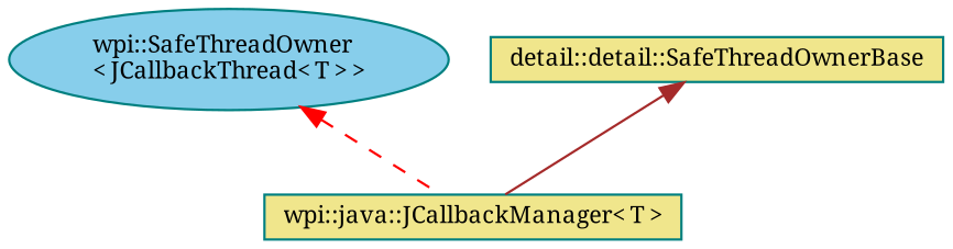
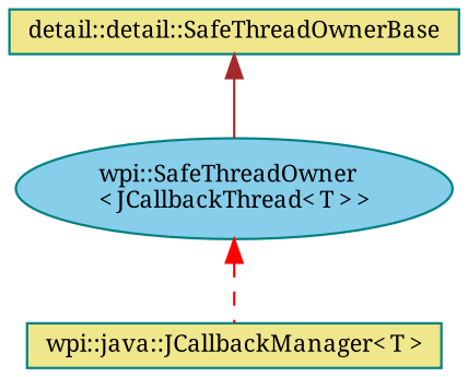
  digraph {
    fontname="Noto Serif"
    node [color=teal fillcolor=khaki fontname="Noto Serif" fontsize=10 shape=box style=filled]
    edge [dir=back fontname="Noto Serif" fontsize=10 labelfontname=Helvetica labelfontsize=10]
    n1 [fontcolor=black height=0.2 label="wpi::java::JCallbackManager\< T \>" width=0.4]
    n2 [fillcolor=skyblue height=0.2 label="wpi::SafeThreadOwner\l\< JCallbackThread\< T \> \>" shape=ellipse width=0.4]
    n3 [height=0.2 label="detail::detail::SafeThreadOwnerBase" width=0.4]
    n2 -> n1 [color=red style=dashed]
-   n3 -> n1 [color=brown style=solid]
+   n3 -> n2 [color=brown style=solid]
  }
